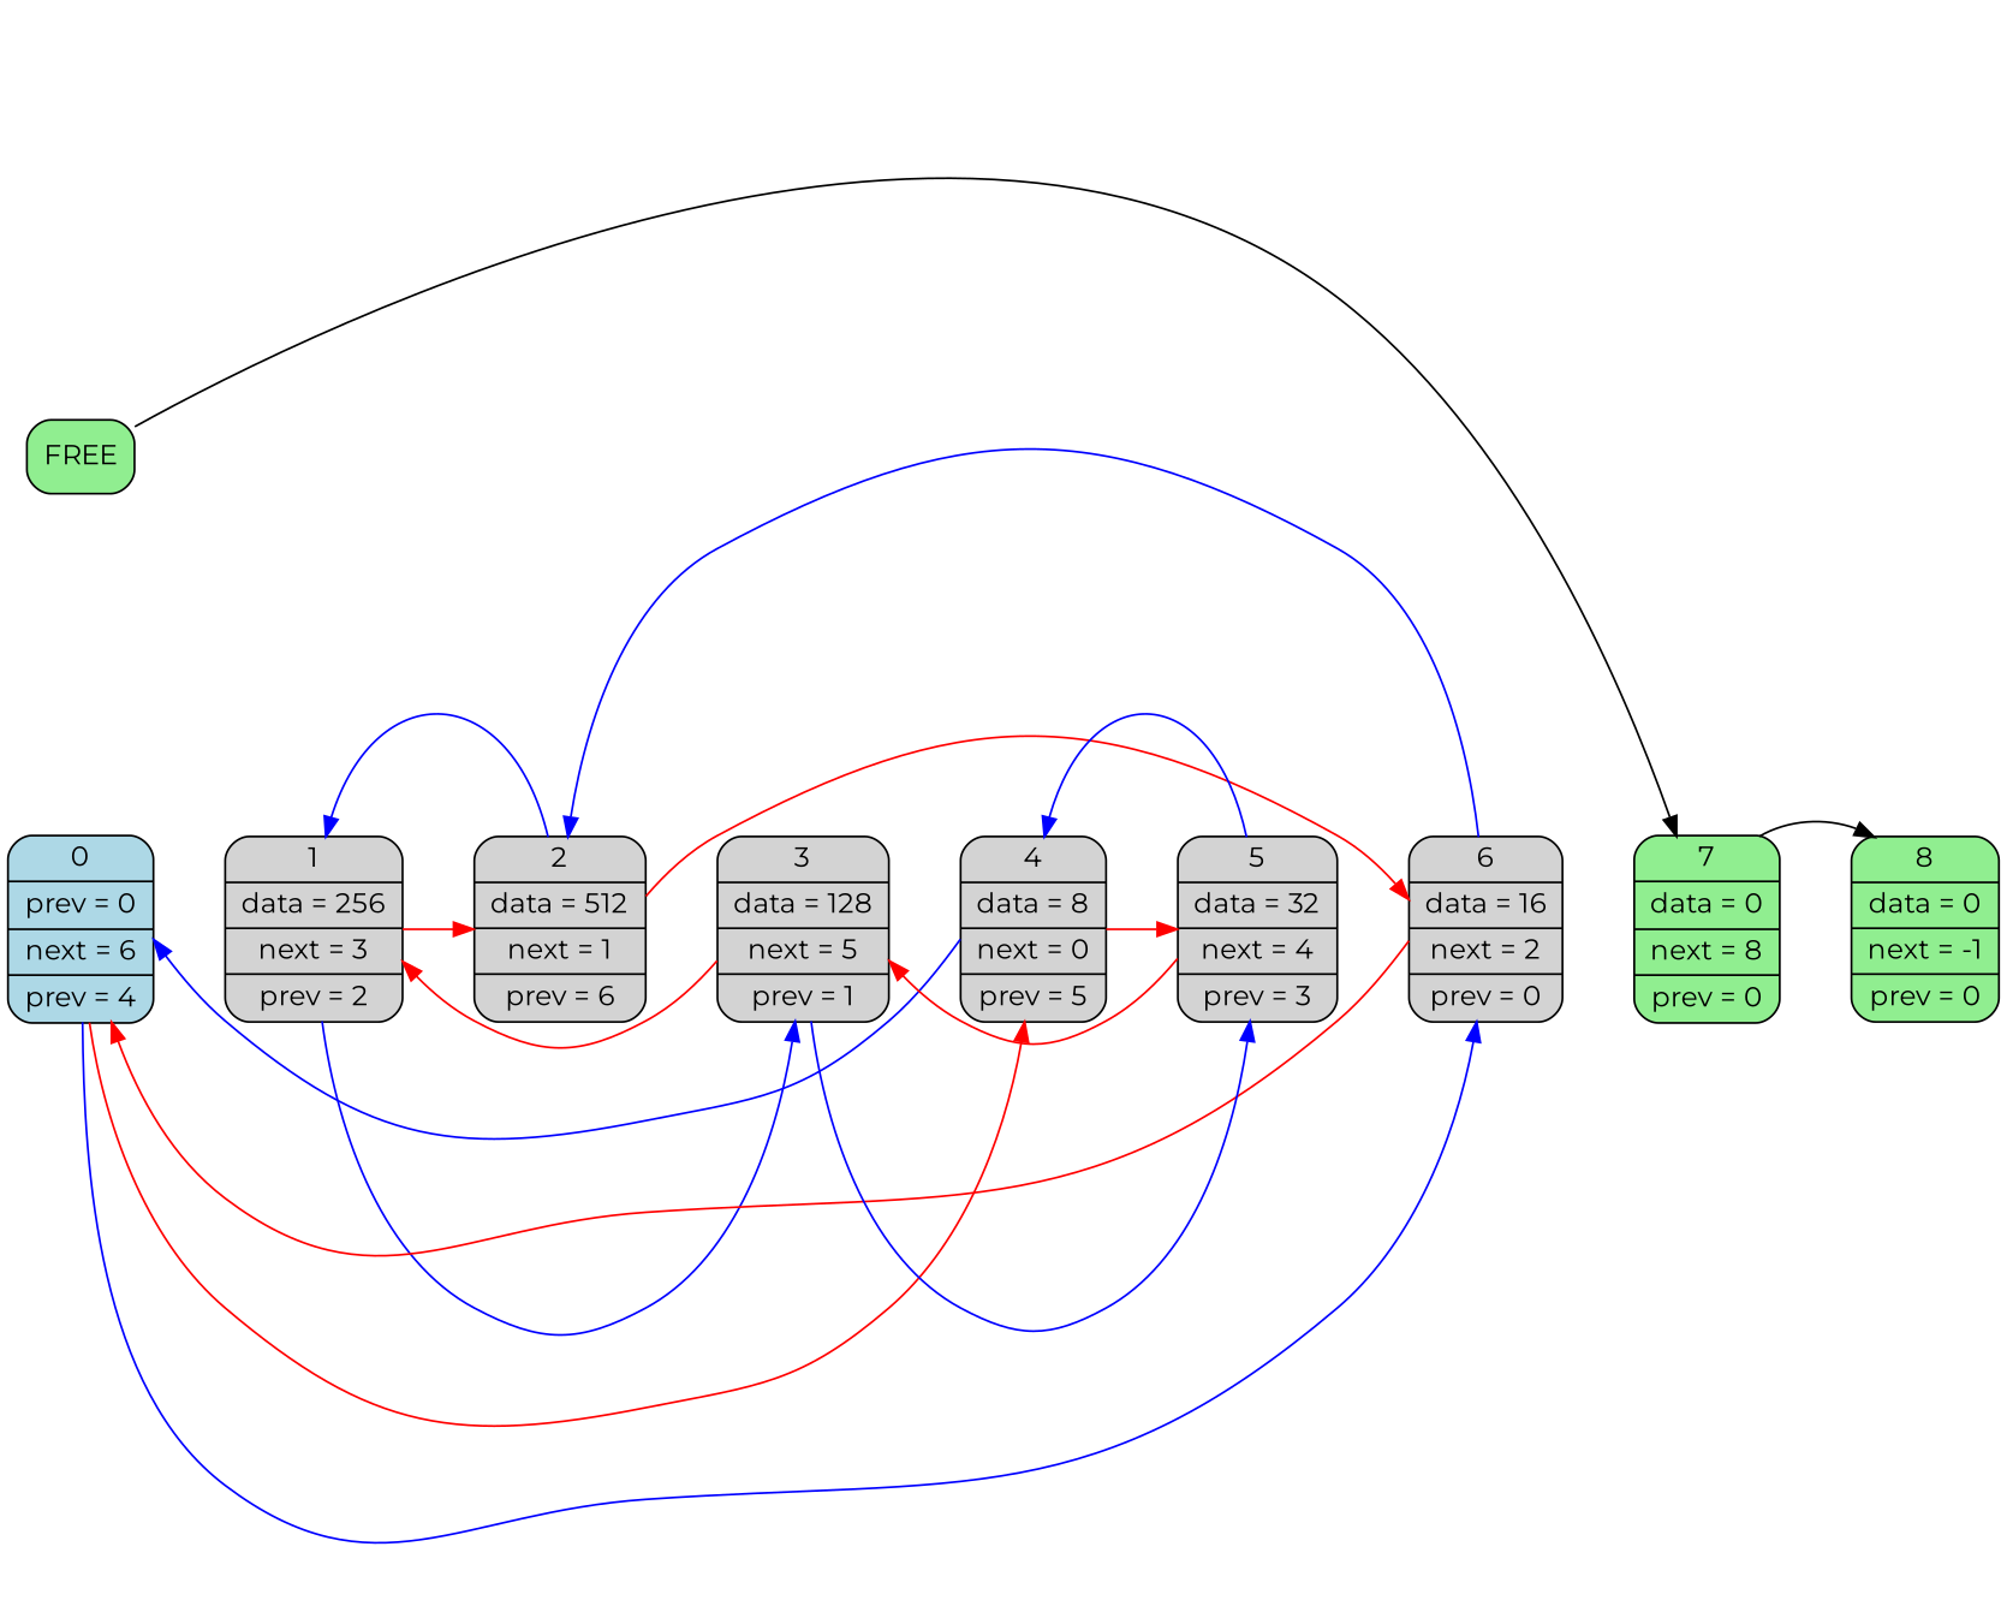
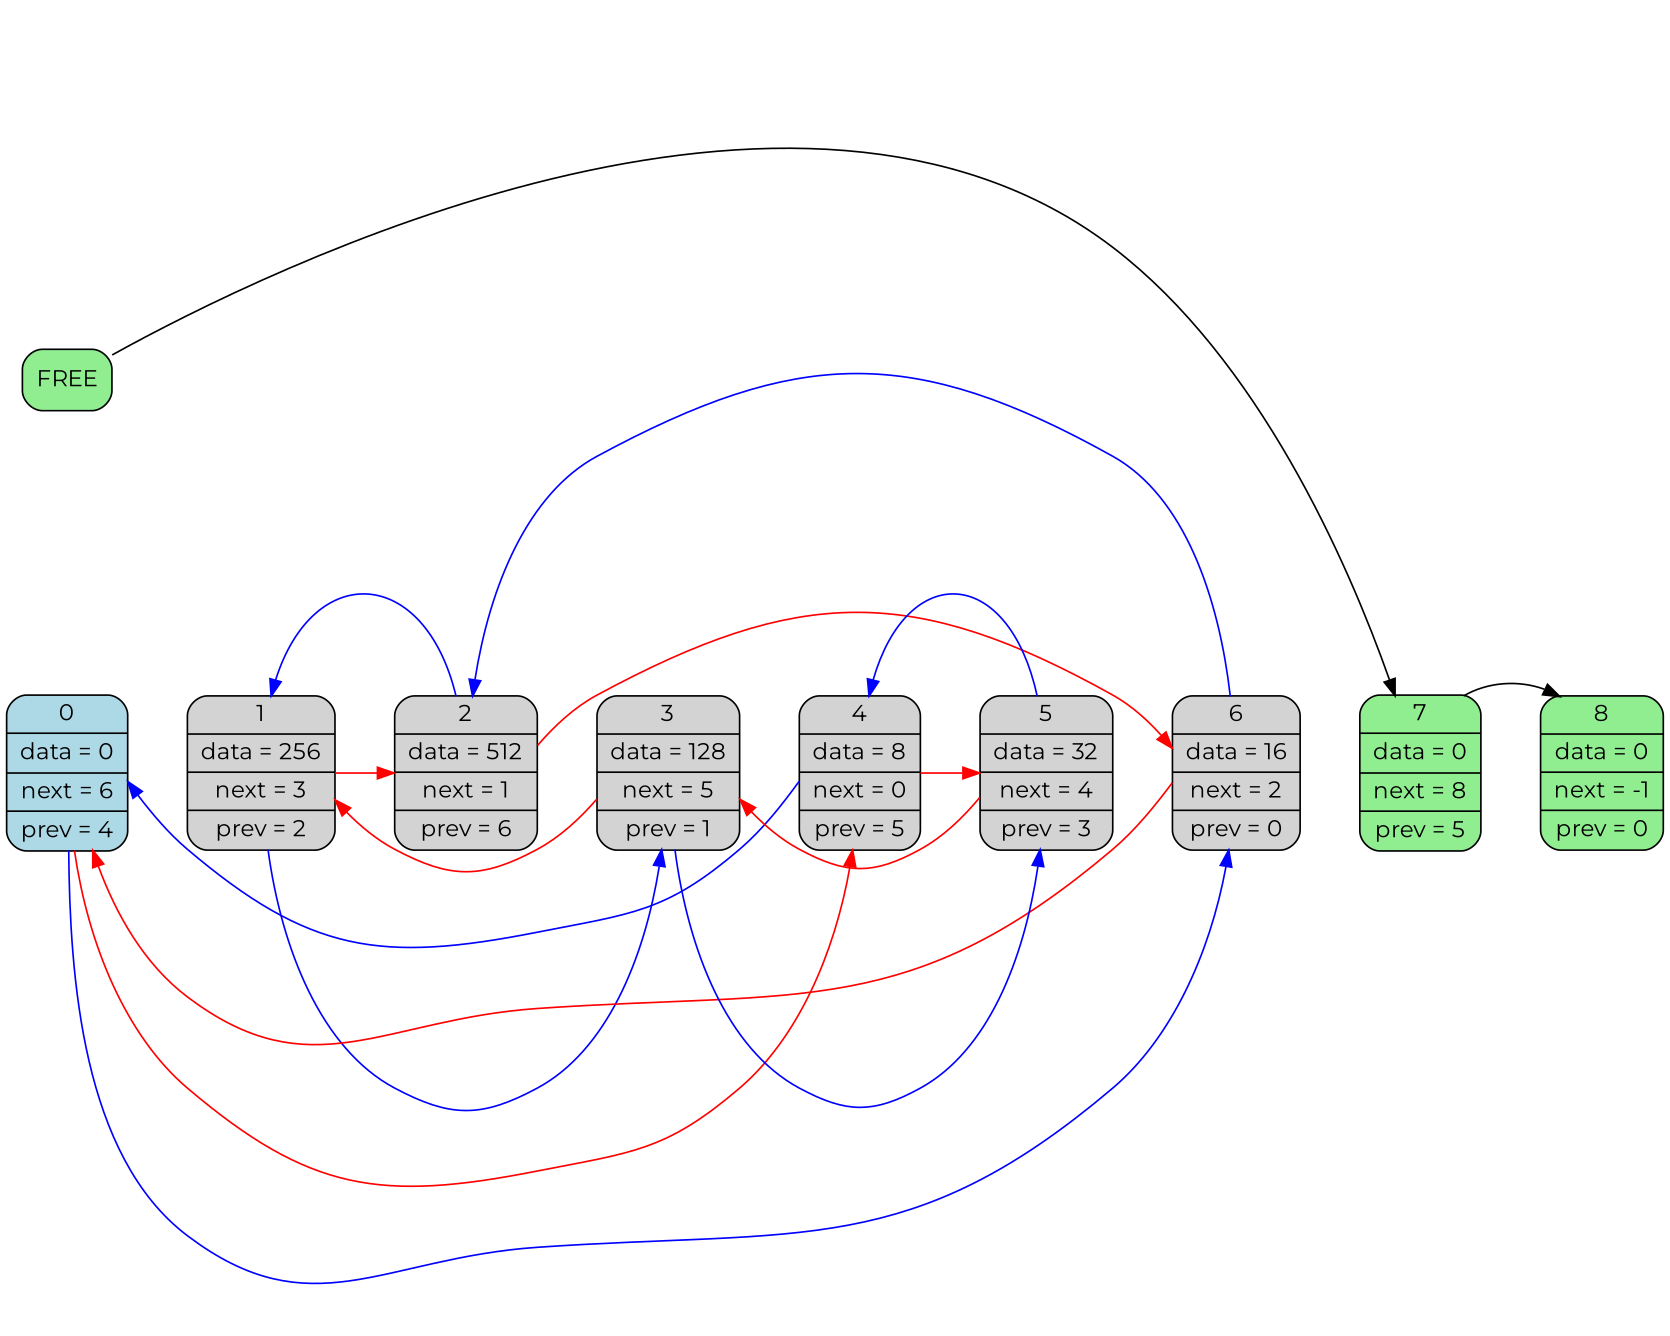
  digraph {
    fontname=Montserrat
    nodesep=2
    rankdir=LR
    node [fontname=Montserrat shape=Mrecord style="rounded, filled"]
    edge [constraint=false fontname=Montserrat]
    n1 [fillcolor=lightgreen label=" FREE "]
-   n2 [fillcolor=lightgreen label="  7 | data = 0 | next = 8 | prev = 0  "]
+   n2 [fillcolor=lightgreen label="  7 | data = 0 | next = 8 | prev = 5  "]
    n3 [fillcolor=lightgreen label="  8 | data = 0 | next = -1 | prev = 0  "]
-   n4 [fillcolor=lightblue label="  0 | prev = 0 | next = 6 | prev = 4  "]
+   n4 [fillcolor=lightblue label="  0 | data = 0 | next = 6 | prev = 4  "]
    n5 [label="  1 | data = 256 | next = 3 | prev = 2  "]
    n6 [label="  4 | data = 8 | next = 0 | prev = 5  "]
    n7 [label="  6 | data = 16 | next = 2 | prev = 0  "]
    n8 [label="  2 | data = 512 | next = 1 | prev = 6  "]
    n9 [label="  3 | data = 128 | next = 5 | prev = 1  "]
    n10 [label="  5 | data = 32 | next = 4 | prev = 3  "]
    n1 -> n2
    n2 -> n3 [style=invis weight=1000 constraint=""]
    n2 -> n3 [splines=ortho]
    n4 -> n5 [style=invis weight=1000 constraint=""]
    n4 -> n6 [color=red]
    n4 -> n7 [color=blue]
    n5 -> n8 [style=invis weight=1000 constraint=""]
    n5 -> n8 [color=red]
    n5 -> n9 [color=blue]
    n6 -> n4 [color=blue]
    n6 -> n10 [style=invis weight=1000 constraint=""]
    n6 -> n10 [color=red]
    n7 -> n2 [style=invis weight=1000 constraint=""]
    n7 -> n4 [color=red]
    n7 -> n8 [color=blue]
    n8 -> n5 [color=blue]
    n8 -> n7 [color=red]
    n8 -> n9 [style=invis weight=1000 constraint=""]
    n9 -> n5 [color=red]
    n9 -> n6 [style=invis weight=1000 constraint=""]
    n9 -> n10 [color=blue]
    n10 -> n6 [color=blue]
    n10 -> n7 [style=invis weight=1000 constraint=""]
    n10 -> n9 [color=red]
  }
